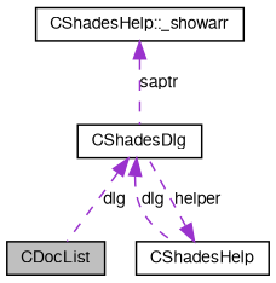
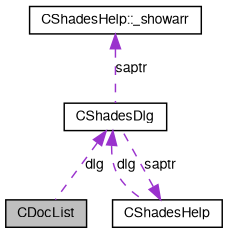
  digraph {
    node [color=black fillcolor=white fontname=FreeSans fontsize=10 shape=record style=filled]
    edge [color=darkorchid3 dir=back fontname=FreeSans fontsize=10 labelfontname=FreeSans labelfontsize=10 style=dashed]
    n1 [fillcolor=grey75 fontcolor=black height=0.2 label=CDocList width=0.4]
    n2 [height=0.2 label=CShadesDlg width=0.4]
    n3 [height=0.2 label=CShadesHelp width=0.4]
    n4 [height=0.2 label="CShadesHelp::_showarr" width=0.4]
    n2 -> n1 [label=dlg]
    n2 -> n3 [label=dlg]
-   n3 -> n2 [label=helper]
+   n3 -> n2 [label=saptr]
    n4 -> n2 [label=saptr]
  }
